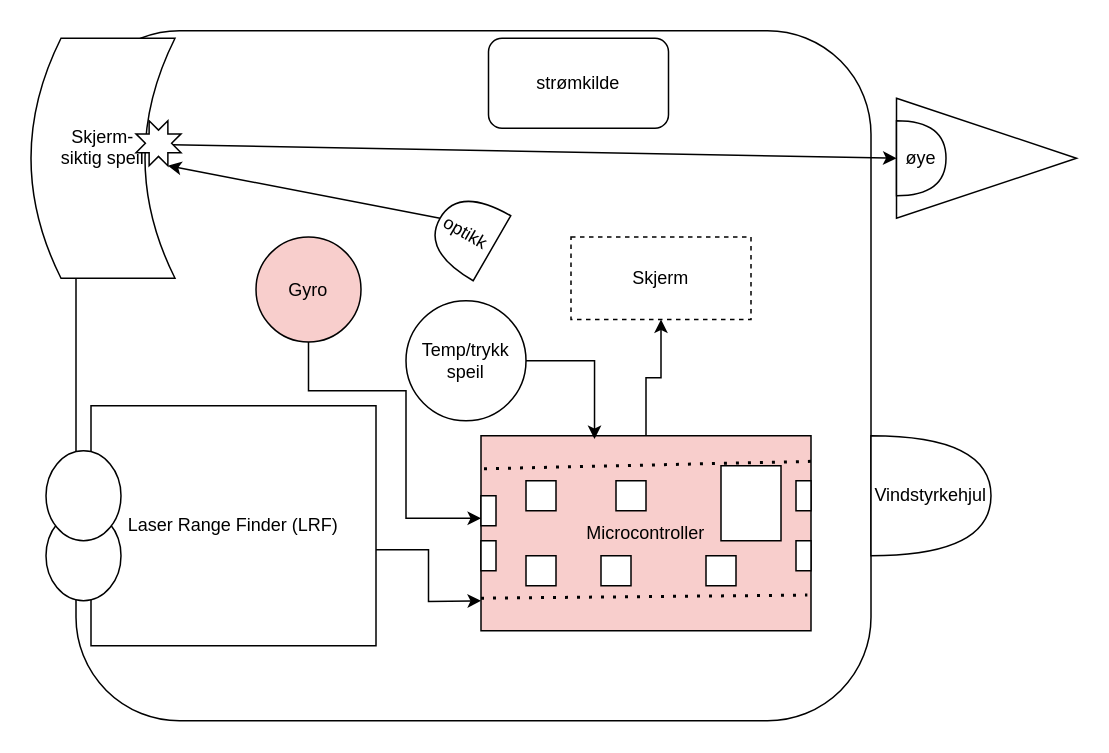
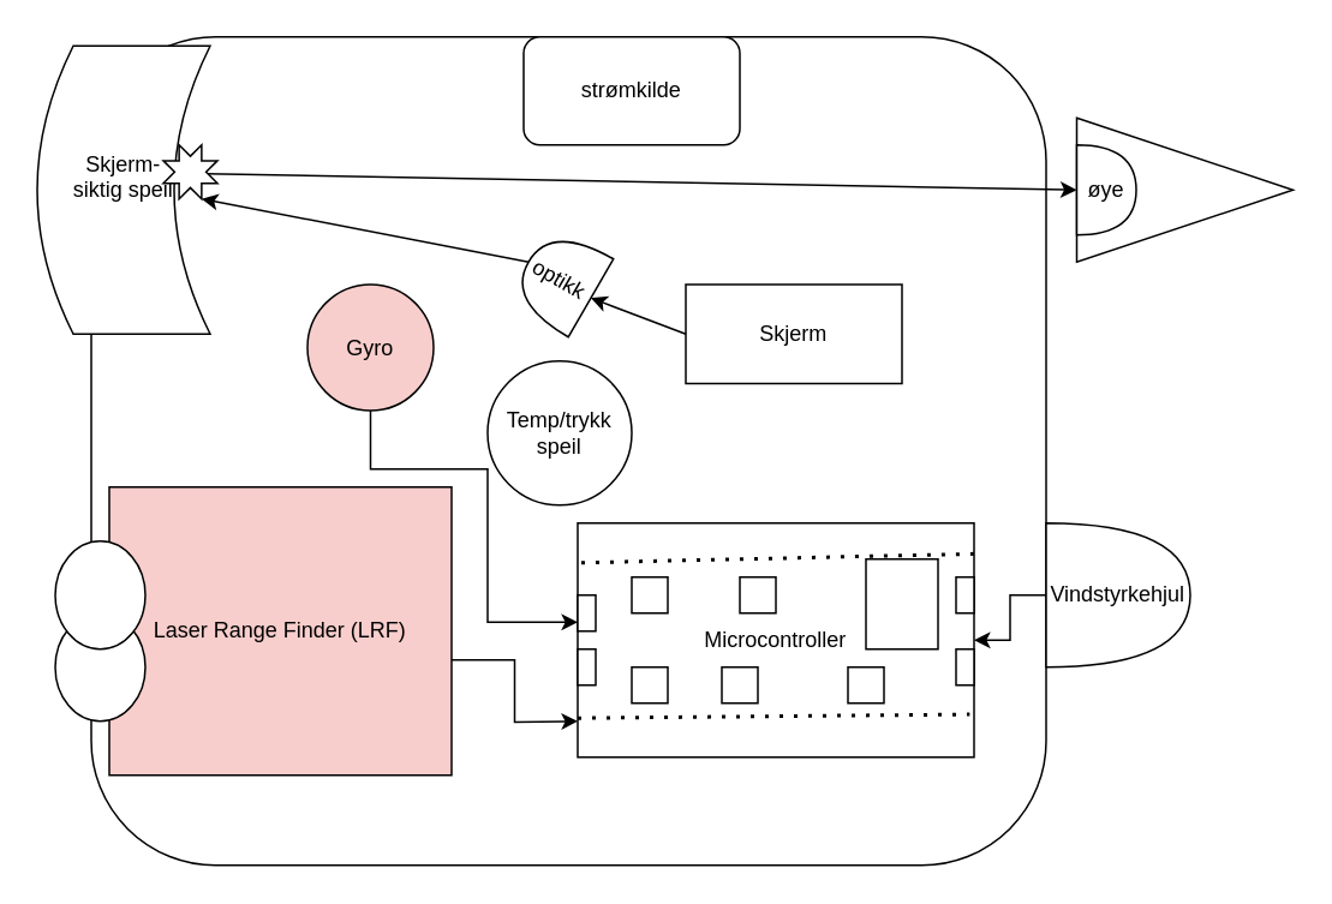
  <mxCell id="0" />
  <mxCell id="1" parent="0" />
  <mxCell id="2" value="" style="rounded=1;whiteSpace=wrap;html=1;" parent="1" vertex="1"><mxGeometry x="50" y="20" width="530" height="460" as="geometry" /></mxCell>
- <mxCell id="3" value="Laser Range Finder (LRF)" style="rounded=0;whiteSpace=wrap;html=1;" parent="1" vertex="1"><mxGeometry x="60" y="270" width="190" height="160" as="geometry" /></mxCell>
+ <mxCell id="3" value="Laser Range Finder (LRF)" style="rounded=0;whiteSpace=wrap;html=1;fillColor=#f8cecc;" parent="1" vertex="1"><mxGeometry x="60" y="270" width="190" height="160" as="geometry" /></mxCell>
  <mxCell id="4" value="" style="ellipse;whiteSpace=wrap;html=1;direction=south;" parent="1" vertex="1"><mxGeometry x="30" y="340" width="50" height="60" as="geometry" /></mxCell>
  <mxCell id="5" value="" style="ellipse;whiteSpace=wrap;html=1;direction=south;" parent="1" vertex="1"><mxGeometry x="30" y="300" width="50" height="60" as="geometry" /></mxCell>
  <mxCell id="6" style="edgeStyle=orthogonalEdgeStyle;rounded=0;orthogonalLoop=1;jettySize=auto;html=1;exitX=1;exitY=0.6;exitDx=0;exitDy=0;exitPerimeter=0;" parent="1" source="3" edge="1"><mxGeometry relative="1" as="geometry"><mxPoint x="320" y="400" as="targetPoint" /></mxGeometry></mxCell>
- <mxCell id="7" style="edgeStyle=orthogonalEdgeStyle;rounded=0;orthogonalLoop=1;jettySize=auto;html=1;entryX=0.5;entryY=1;entryDx=0;entryDy=0;" parent="1" source="8" target="22" edge="1"><mxGeometry relative="1" as="geometry" /></mxCell>
- <mxCell id="8" value="Microcontroller" style="rounded=0;whiteSpace=wrap;html=1;fillColor=#f8cecc;" parent="1" vertex="1"><mxGeometry x="320" y="290" width="220" height="130" as="geometry" /></mxCell>
+ <mxCell id="8" value="Microcontroller" style="rounded=0;whiteSpace=wrap;html=1;" parent="1" vertex="1"><mxGeometry x="320" y="290" width="220" height="130" as="geometry" /></mxCell>
  <mxCell id="9" value="" style="endArrow=none;dashed=1;html=1;dashPattern=1 3;strokeWidth=2;rounded=0;entryX=0.989;entryY=0.817;entryDx=0;entryDy=0;entryPerimeter=0;exitX=0;exitY=0.833;exitDx=0;exitDy=0;exitPerimeter=0;" parent="1" source="8" target="8" edge="1"><mxGeometry width="50" height="50" relative="1" as="geometry"><mxPoint x="380" y="420" as="sourcePoint" /><mxPoint x="430" y="370" as="targetPoint" /></mxGeometry></mxCell>
  <mxCell id="10" value="" style="endArrow=none;dashed=1;html=1;dashPattern=1 3;strokeWidth=2;rounded=0;entryX=1.009;entryY=0.131;entryDx=0;entryDy=0;entryPerimeter=0;exitX=0;exitY=0.833;exitDx=0;exitDy=0;exitPerimeter=0;" parent="1" edge="1" target="8"><mxGeometry width="50" height="50" relative="1" as="geometry"><mxPoint x="322" y="312" as="sourcePoint" /><mxPoint x="500" y="310" as="targetPoint" /></mxGeometry></mxCell>
  <mxCell id="11" value="" style="whiteSpace=wrap;html=1;aspect=fixed;" parent="1" vertex="1"><mxGeometry x="350" y="320" width="20" height="20" as="geometry" /></mxCell>
  <mxCell id="12" value="" style="whiteSpace=wrap;html=1;aspect=fixed;" parent="1" vertex="1"><mxGeometry x="470" y="370" width="20" height="20" as="geometry" /></mxCell>
  <mxCell id="13" value="" style="whiteSpace=wrap;html=1;aspect=fixed;" parent="1" vertex="1"><mxGeometry x="400" y="370" width="20" height="20" as="geometry" /></mxCell>
  <mxCell id="14" value="" style="whiteSpace=wrap;html=1;aspect=fixed;" parent="1" vertex="1"><mxGeometry x="350" y="370" width="20" height="20" as="geometry" /></mxCell>
  <mxCell id="15" value="" style="whiteSpace=wrap;html=1;aspect=fixed;" parent="1" vertex="1"><mxGeometry x="410" y="320" width="20" height="20" as="geometry" /></mxCell>
  <mxCell id="16" value="" style="rounded=0;whiteSpace=wrap;html=1;direction=south;" parent="1" vertex="1"><mxGeometry x="320" y="360" width="10" height="20" as="geometry" /></mxCell>
  <mxCell id="17" value="" style="rounded=0;whiteSpace=wrap;html=1;direction=south;" parent="1" vertex="1"><mxGeometry x="320" y="330" width="10" height="20" as="geometry" /></mxCell>
  <mxCell id="18" value="" style="rounded=0;whiteSpace=wrap;html=1;direction=south;" parent="1" vertex="1"><mxGeometry x="530" y="320" width="10" height="20" as="geometry" /></mxCell>
  <mxCell id="19" value="" style="rounded=0;whiteSpace=wrap;html=1;direction=south;" parent="1" vertex="1"><mxGeometry x="530" y="360" width="10" height="20" as="geometry" /></mxCell>
  <mxCell id="20" style="edgeStyle=orthogonalEdgeStyle;rounded=0;orthogonalLoop=1;jettySize=auto;html=1;entryX=0.75;entryY=1;entryDx=0;entryDy=0;" edge="1" parent="1" source="21" target="17"><mxGeometry relative="1" as="geometry"><Array as="points"><mxPoint x="205" y="260" /><mxPoint x="270" y="260" /><mxPoint x="270" y="345" /></Array></mxGeometry></mxCell>
  <mxCell id="21" value="Gyro" style="ellipse;whiteSpace=wrap;html=1;aspect=fixed;fillColor=#f8cecc;" parent="1" vertex="1"><mxGeometry x="170" y="157.5" width="70" height="70" as="geometry" /></mxCell>
- <mxCell id="22" value="Skjerm" style="rounded=0;whiteSpace=wrap;html=1;dashed=1;" parent="1" vertex="1"><mxGeometry x="380" y="157.5" width="120" height="55" as="geometry" /></mxCell>
+ <mxCell id="22" value="Skjerm" style="rounded=0;whiteSpace=wrap;html=1;" parent="1" vertex="1"><mxGeometry x="380" y="157.5" width="120" height="55" as="geometry" /></mxCell>
  <mxCell id="23" value="optikk" style="shape=or;whiteSpace=wrap;html=1;direction=west;rotation=30;" parent="1" vertex="1"><mxGeometry x="290" y="130" width="40" height="50" as="geometry" /></mxCell>
  <mxCell id="24" value="Skjerm-&lt;br&gt;siktig speil&lt;br&gt;&lt;br&gt;" style="shape=dataStorage;whiteSpace=wrap;html=1;fixedSize=1;" parent="1" vertex="1"><mxGeometry x="20" y="25" width="96" height="160" as="geometry" /></mxCell>
+ <mxCell id="25" value="" style="endArrow=classic;html=1;rounded=0;exitX=0;exitY=0.5;exitDx=0;exitDy=0;entryX=0;entryY=0.5;entryDx=0;entryDy=0;entryPerimeter=0;" parent="1" source="22" target="23" edge="1"><mxGeometry width="50" height="50" relative="1" as="geometry"><mxPoint x="375" y="410" as="sourcePoint" /><mxPoint x="420" y="190" as="targetPoint" /></mxGeometry></mxCell>
  <mxCell id="26" value="" style="endArrow=classic;html=1;rounded=0;entryX=0;entryY=0.5;entryDx=0;entryDy=0;entryPerimeter=0;exitX=0.8;exitY=0.533;exitDx=0;exitDy=0;exitPerimeter=0;" parent="1" source="34" target="31" edge="1"><mxGeometry width="50" height="50" relative="1" as="geometry"><mxPoint x="340" y="115" as="sourcePoint" /><mxPoint x="330" y="210" as="targetPoint" /></mxGeometry></mxCell>
- <mxCell id="27" value="strømkilde" style="rounded=1;whiteSpace=wrap;html=1;" parent="1" vertex="1"><mxGeometry x="325" y="25" width="120" height="60" as="geometry" /></mxCell>
+ <mxCell id="27" value="strømkilde" style="rounded=1;whiteSpace=wrap;html=1;" parent="1" vertex="1"><mxGeometry x="290" y="20" width="120" height="60" as="geometry" /></mxCell>
+ <mxCell id="28" style="edgeStyle=orthogonalEdgeStyle;rounded=0;orthogonalLoop=1;jettySize=auto;html=1;" parent="1" source="29" target="8" edge="1"><mxGeometry relative="1" as="geometry" /></mxCell>
  <mxCell id="29" value="Vindstyrkehjul" style="shape=or;whiteSpace=wrap;html=1;" parent="1" vertex="1"><mxGeometry x="580" y="290" width="80" height="80" as="geometry" /></mxCell>
  <mxCell id="30" value="" style="triangle;whiteSpace=wrap;html=1;" parent="1" vertex="1"><mxGeometry x="597" y="65" width="120" height="80" as="geometry" /></mxCell>
  <mxCell id="31" value="øye" style="shape=or;whiteSpace=wrap;html=1;" parent="1" vertex="1"><mxGeometry x="597" y="80" width="33" height="50" as="geometry" /></mxCell>
  <mxCell id="32" value="Temp/trykk speil" style="ellipse;whiteSpace=wrap;html=1;aspect=fixed;" parent="1" vertex="1"><mxGeometry x="270" y="200" width="80" height="80" as="geometry" /></mxCell>
  <mxCell id="33" value="" style="endArrow=classic;html=1;rounded=0;exitX=1;exitY=0.5;exitDx=0;exitDy=0;exitPerimeter=0;entryX=0.71;entryY=1;entryDx=0;entryDy=0;entryPerimeter=0;" parent="1" source="23" target="34" edge="1"><mxGeometry width="50" height="50" relative="1" as="geometry"><mxPoint x="383" y="165" as="sourcePoint" /><mxPoint x="340" y="130" as="targetPoint" /></mxGeometry></mxCell>
  <mxCell id="34" value="" style="verticalLabelPosition=bottom;verticalAlign=top;html=1;shape=mxgraph.basic.8_point_star" parent="1" vertex="1"><mxGeometry x="90" y="80" width="30" height="30" as="geometry" /></mxCell>
- <mxCell id="35" style="edgeStyle=orthogonalEdgeStyle;rounded=0;orthogonalLoop=1;jettySize=auto;html=1;entryX=0.344;entryY=0.017;entryDx=0;entryDy=0;entryPerimeter=0;exitX=1;exitY=0.5;exitDx=0;exitDy=0;" edge="1" parent="1" source="32" target="8"><mxGeometry relative="1" as="geometry"><Array as="points"><mxPoint x="396" y="240" /></Array></mxGeometry></mxCell>
  <mxCell id="36" value="" style="rounded=0;whiteSpace=wrap;html=1;" vertex="1" parent="1"><mxGeometry x="480" y="310" width="40" height="50" as="geometry" /></mxCell>
